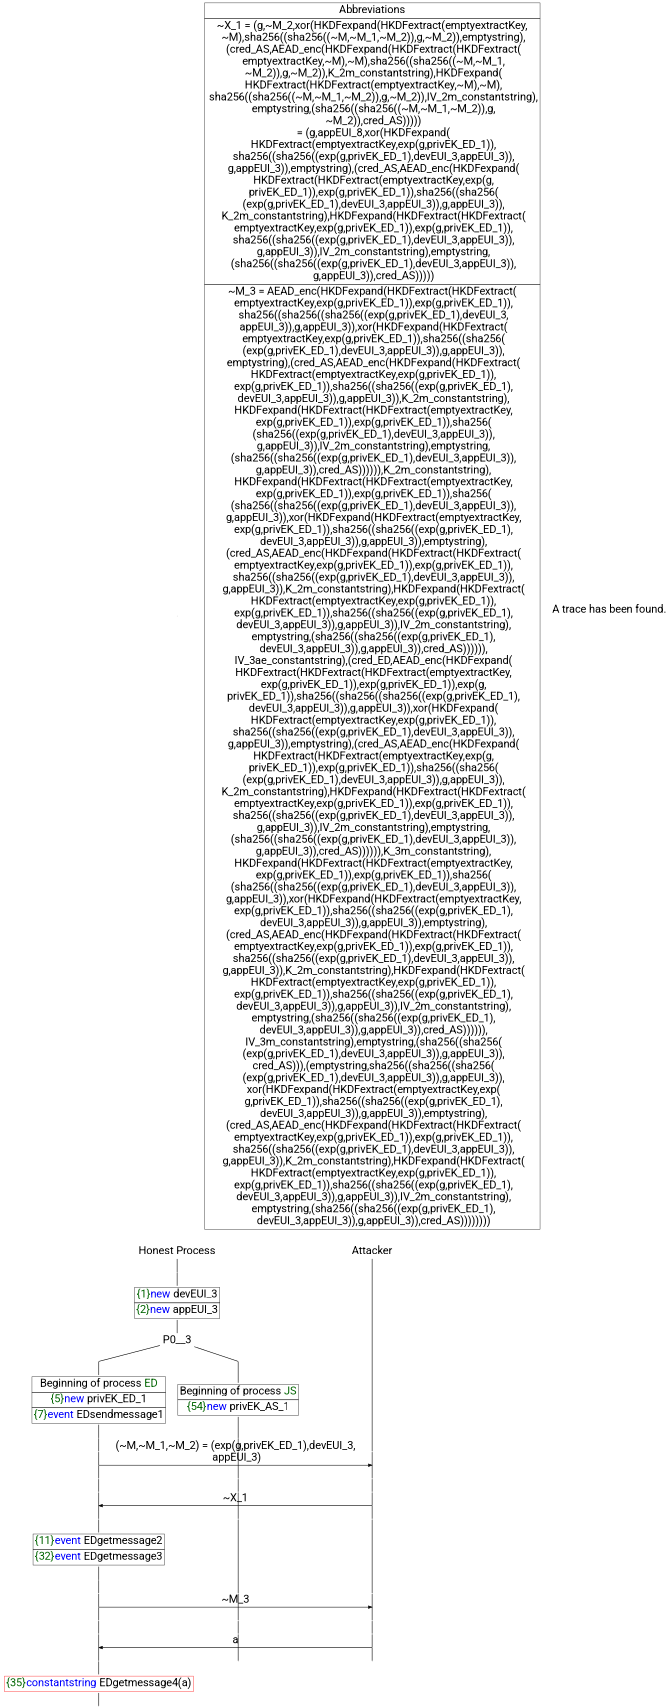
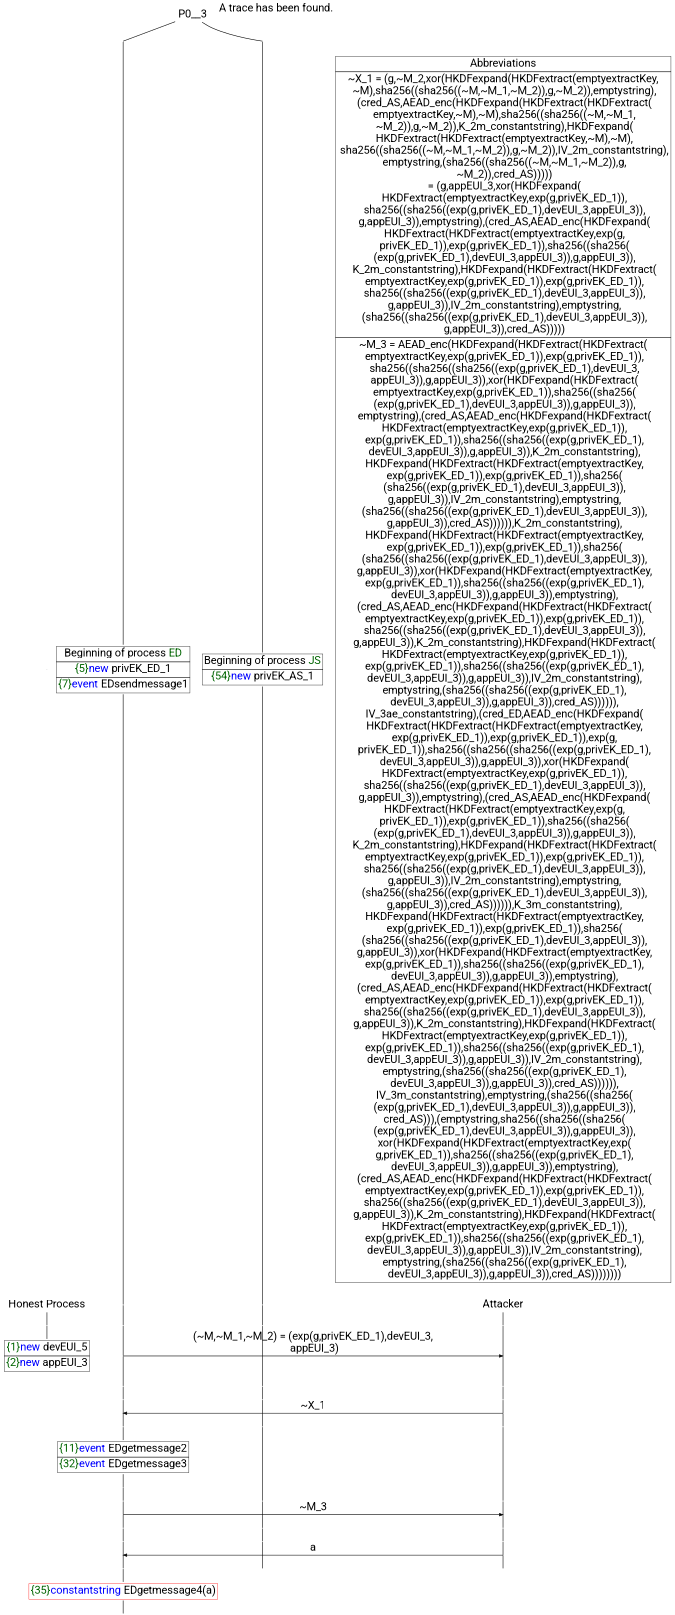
  digraph {
    fontname=Roboto
    ordering=out
    node [fontname=Roboto fontsize=30 shape=point]
    edge [arrowhead=none fontname=Roboto fontsize=30 penwidth=1.6 weight=100]
    n1 [height=0 label="Honest Process" shape=plaintext width=0]
    n2 [height=0 label=Attacker shape=plaintext width=0]
    P0_1__3 [height=0 width=0]
    P0_0__3 [height=0 width=0]
    P0_1__6 [height=0 width=0]
    P0_0__6 [height=0 width=0]
    P__1 [height=0 width=0]
    P0_1__7 [height=0 width=0]
    P__2 [height=0 width=0]
    P0_1__8 [height=0 width=0]
    P0_0__7 [height=0 width=0]
    P__3 [height=0 width=0]
    P0_1__9 [height=0 width=0]
    P0_0__8 [height=0 width=0]
    P__4 [height=0 width=0]
    P0_1__10 [height=0 width=0]
    P__5 [height=0 width=0]
    P0_1__11 [height=0 width=0]
    P0_0__9 [height=0 width=0]
    P__6 [height=0 width=0]
    P0_1__14 [height=0 width=0]
    P0_0__10 [height=0 width=0]
    P__7 [height=0 width=0]
    P0_1__15 [height=0 width=0]
    P__8 [height=0 width=0]
    P0_1__16 [height=0 width=0]
    P0_0__11 [height=0 width=0]
    P__9 [height=0 width=0]
    P0_1__17 [height=0 width=0]
    P0_0__12 [height=0 width=0]
    P__10 [height=0 width=0]
    P0_1__18 [height=0 width=0]
    P__11 [height=0 width=0]
    P0_1__19 [height=0 width=0]
    P0_0__13 [height=0 width=0]
    P__12 [height=0 width=0]
    P0__1 [height=0 width=0]
    n38 [height=0 label=<<TABLE BORDER="0" CELLBORDER="1" CELLSPACING="0" CELLPADDING="4"> <TR><TD>Beginning of process <FONT COLOR="darkgreen">ED</FONT></TD></TR><TR><TD><FONT COLOR="darkgreen">{5}</FONT><FONT COLOR="blue">new </FONT>privEK_ED_1</TD></TR><TR><TD><FONT COLOR="darkgreen">{7}</FONT><FONT COLOR="blue">event</FONT> EDsendmessage1</TD></TR></TABLE>> shape=plaintext width=0]
    n39 [height=0 label=<<TABLE BORDER="0" CELLBORDER="1" CELLSPACING="0" CELLPADDING="4"> <TR><TD>Beginning of process <FONT COLOR="darkgreen">JS</FONT></TD></TR><TR><TD><FONT COLOR="darkgreen">{54}</FONT><FONT COLOR="blue">new </FONT>privEK_AS_1</TD></TR></TABLE>> shape=plaintext width=0]
    n40 [height=0 label=<<TABLE BORDER="0" CELLBORDER="1" CELLSPACING="0" CELLPADDING="4"> <TR><TD><FONT COLOR="darkgreen">{11}</FONT><FONT COLOR="blue">event</FONT> EDgetmessage2</TD></TR><TR><TD><FONT COLOR="darkgreen">{32}</FONT><FONT COLOR="blue">event</FONT> EDgetmessage3</TD></TR></TABLE>> shape=plaintext width=0]
    n41 [color=red height=0 label=<<TABLE BORDER="0" CELLBORDER="1" CELLSPACING="0" CELLPADDING="4"> <TR><TD><FONT COLOR="darkgreen">{35}</FONT><FONT COLOR="blue">constantstring</FONT> EDgetmessage4(a)</TD></TR></TABLE>> shape=plaintext width=0]
    Trace [height=0 width=0]
    n43 [height=0 label=<A trace has been found.<br/> > shape=plaintext width=0]
-   n44 [height=0 label=<<TABLE BORDER="0" CELLBORDER="1" CELLSPACING="0" CELLPADDING="4"> <TR><TD><FONT COLOR="darkgreen">{1}</FONT><FONT COLOR="blue">new </FONT>devEUI_3</TD></TR><TR><TD><FONT COLOR="darkgreen">{2}</FONT><FONT COLOR="blue">new </FONT>appEUI_3</TD></TR></TABLE>> shape=plaintext width=0]
+   n44 [height=0 label=<<TABLE BORDER="0" CELLBORDER="1" CELLSPACING="0" CELLPADDING="4"> <TR><TD><FONT COLOR="darkgreen">{1}</FONT><FONT COLOR="blue">new </FONT>devEUI_5</TD></TR><TR><TD><FONT COLOR="darkgreen">{2}</FONT><FONT COLOR="blue">new </FONT>appEUI_3</TD></TR></TABLE>> shape=plaintext width=0]
    P0__3 [fixedsize=false height=0 shape=none width=0]
    P0_1__5 [height=0 width=0]
    P0_0__5 [height=0 width=0]
    P0_1__13 [height=0 width=0]
    P0_1__21 [height=0 width=0]
-   n50 [height=0 label=<<TABLE BORDER="0" CELLBORDER="1" CELLSPACING="0" CELLPADDING="4"><TR> <TD> Abbreviations </TD></TR><TR><TD>~X_1 = (g,~M_2,xor(HKDFexpand(HKDFextract(emptyextractKey,<br/> ~M),sha256((sha256((~M,~M_1,~M_2)),g,~M_2)),emptystring),<br/> (cred_AS,AEAD_enc(HKDFexpand(HKDFextract(HKDFextract(<br/> emptyextractKey,~M),~M),sha256((sha256((~M,~M_1,<br/> ~M_2)),g,~M_2)),K_2m_constantstring),HKDFexpand(<br/> HKDFextract(HKDFextract(emptyextractKey,~M),~M),<br/> sha256((sha256((~M,~M_1,~M_2)),g,~M_2)),IV_2m_constantstring),<br/> emptystring,(sha256((sha256((~M,~M_1,~M_2)),g,<br/> ~M_2)),cred_AS)))))<br/> = (g,appEUI_8,xor(HKDFexpand(<br/> HKDFextract(emptyextractKey,exp(g,privEK_ED_1)),<br/> sha256((sha256((exp(g,privEK_ED_1),devEUI_3,appEUI_3)),<br/> g,appEUI_3)),emptystring),(cred_AS,AEAD_enc(HKDFexpand(<br/> HKDFextract(HKDFextract(emptyextractKey,exp(g,<br/> privEK_ED_1)),exp(g,privEK_ED_1)),sha256((sha256(<br/> (exp(g,privEK_ED_1),devEUI_3,appEUI_3)),g,appEUI_3)),<br/> K_2m_constantstring),HKDFexpand(HKDFextract(HKDFextract(<br/> emptyextractKey,exp(g,privEK_ED_1)),exp(g,privEK_ED_1)),<br/> sha256((sha256((exp(g,privEK_ED_1),devEUI_3,appEUI_3)),<br/> g,appEUI_3)),IV_2m_constantstring),emptystring,<br/> (sha256((sha256((exp(g,privEK_ED_1),devEUI_3,appEUI_3)),<br/> g,appEUI_3)),cred_AS)))))</TD></TR><TR><TD>~M_3 = AEAD_enc(HKDFexpand(HKDFextract(HKDFextract(<br/> emptyextractKey,exp(g,privEK_ED_1)),exp(g,privEK_ED_1)),<br/> sha256((sha256((sha256((exp(g,privEK_ED_1),devEUI_3,<br/> appEUI_3)),g,appEUI_3)),xor(HKDFexpand(HKDFextract(<br/> emptyextractKey,exp(g,privEK_ED_1)),sha256((sha256(<br/> (exp(g,privEK_ED_1),devEUI_3,appEUI_3)),g,appEUI_3)),<br/> emptystring),(cred_AS,AEAD_enc(HKDFexpand(HKDFextract(<br/> HKDFextract(emptyextractKey,exp(g,privEK_ED_1)),<br/> exp(g,privEK_ED_1)),sha256((sha256((exp(g,privEK_ED_1),<br/> devEUI_3,appEUI_3)),g,appEUI_3)),K_2m_constantstring),<br/> HKDFexpand(HKDFextract(HKDFextract(emptyextractKey,<br/> exp(g,privEK_ED_1)),exp(g,privEK_ED_1)),sha256(<br/> (sha256((exp(g,privEK_ED_1),devEUI_3,appEUI_3)),<br/> g,appEUI_3)),IV_2m_constantstring),emptystring,<br/> (sha256((sha256((exp(g,privEK_ED_1),devEUI_3,appEUI_3)),<br/> g,appEUI_3)),cred_AS)))))),K_2m_constantstring),<br/> HKDFexpand(HKDFextract(HKDFextract(emptyextractKey,<br/> exp(g,privEK_ED_1)),exp(g,privEK_ED_1)),sha256(<br/> (sha256((sha256((exp(g,privEK_ED_1),devEUI_3,appEUI_3)),<br/> g,appEUI_3)),xor(HKDFexpand(HKDFextract(emptyextractKey,<br/> exp(g,privEK_ED_1)),sha256((sha256((exp(g,privEK_ED_1),<br/> devEUI_3,appEUI_3)),g,appEUI_3)),emptystring),<br/> (cred_AS,AEAD_enc(HKDFexpand(HKDFextract(HKDFextract(<br/> emptyextractKey,exp(g,privEK_ED_1)),exp(g,privEK_ED_1)),<br/> sha256((sha256((exp(g,privEK_ED_1),devEUI_3,appEUI_3)),<br/> g,appEUI_3)),K_2m_constantstring),HKDFexpand(HKDFextract(<br/> HKDFextract(emptyextractKey,exp(g,privEK_ED_1)),<br/> exp(g,privEK_ED_1)),sha256((sha256((exp(g,privEK_ED_1),<br/> devEUI_3,appEUI_3)),g,appEUI_3)),IV_2m_constantstring),<br/> emptystring,(sha256((sha256((exp(g,privEK_ED_1),<br/> devEUI_3,appEUI_3)),g,appEUI_3)),cred_AS)))))),<br/> IV_3ae_constantstring),(cred_ED,AEAD_enc(HKDFexpand(<br/> HKDFextract(HKDFextract(HKDFextract(emptyextractKey,<br/> exp(g,privEK_ED_1)),exp(g,privEK_ED_1)),exp(g,<br/> privEK_ED_1)),sha256((sha256((sha256((exp(g,privEK_ED_1),<br/> devEUI_3,appEUI_3)),g,appEUI_3)),xor(HKDFexpand(<br/> HKDFextract(emptyextractKey,exp(g,privEK_ED_1)),<br/> sha256((sha256((exp(g,privEK_ED_1),devEUI_3,appEUI_3)),<br/> g,appEUI_3)),emptystring),(cred_AS,AEAD_enc(HKDFexpand(<br/> HKDFextract(HKDFextract(emptyextractKey,exp(g,<br/> privEK_ED_1)),exp(g,privEK_ED_1)),sha256((sha256(<br/> (exp(g,privEK_ED_1),devEUI_3,appEUI_3)),g,appEUI_3)),<br/> K_2m_constantstring),HKDFexpand(HKDFextract(HKDFextract(<br/> emptyextractKey,exp(g,privEK_ED_1)),exp(g,privEK_ED_1)),<br/> sha256((sha256((exp(g,privEK_ED_1),devEUI_3,appEUI_3)),<br/> g,appEUI_3)),IV_2m_constantstring),emptystring,<br/> (sha256((sha256((exp(g,privEK_ED_1),devEUI_3,appEUI_3)),<br/> g,appEUI_3)),cred_AS)))))),K_3m_constantstring),<br/> HKDFexpand(HKDFextract(HKDFextract(emptyextractKey,<br/> exp(g,privEK_ED_1)),exp(g,privEK_ED_1)),sha256(<br/> (sha256((sha256((exp(g,privEK_ED_1),devEUI_3,appEUI_3)),<br/> g,appEUI_3)),xor(HKDFexpand(HKDFextract(emptyextractKey,<br/> exp(g,privEK_ED_1)),sha256((sha256((exp(g,privEK_ED_1),<br/> devEUI_3,appEUI_3)),g,appEUI_3)),emptystring),<br/> (cred_AS,AEAD_enc(HKDFexpand(HKDFextract(HKDFextract(<br/> emptyextractKey,exp(g,privEK_ED_1)),exp(g,privEK_ED_1)),<br/> sha256((sha256((exp(g,privEK_ED_1),devEUI_3,appEUI_3)),<br/> g,appEUI_3)),K_2m_constantstring),HKDFexpand(HKDFextract(<br/> HKDFextract(emptyextractKey,exp(g,privEK_ED_1)),<br/> exp(g,privEK_ED_1)),sha256((sha256((exp(g,privEK_ED_1),<br/> devEUI_3,appEUI_3)),g,appEUI_3)),IV_2m_constantstring),<br/> emptystring,(sha256((sha256((exp(g,privEK_ED_1),<br/> devEUI_3,appEUI_3)),g,appEUI_3)),cred_AS)))))),<br/> IV_3m_constantstring),emptystring,(sha256((sha256(<br/> (exp(g,privEK_ED_1),devEUI_3,appEUI_3)),g,appEUI_3)),<br/> cred_AS))),(emptystring,sha256((sha256((sha256(<br/> (exp(g,privEK_ED_1),devEUI_3,appEUI_3)),g,appEUI_3)),<br/> xor(HKDFexpand(HKDFextract(emptyextractKey,exp(<br/> g,privEK_ED_1)),sha256((sha256((exp(g,privEK_ED_1),<br/> devEUI_3,appEUI_3)),g,appEUI_3)),emptystring),<br/> (cred_AS,AEAD_enc(HKDFexpand(HKDFextract(HKDFextract(<br/> emptyextractKey,exp(g,privEK_ED_1)),exp(g,privEK_ED_1)),<br/> sha256((sha256((exp(g,privEK_ED_1),devEUI_3,appEUI_3)),<br/> g,appEUI_3)),K_2m_constantstring),HKDFexpand(HKDFextract(<br/> HKDFextract(emptyextractKey,exp(g,privEK_ED_1)),<br/> exp(g,privEK_ED_1)),sha256((sha256((exp(g,privEK_ED_1),<br/> devEUI_3,appEUI_3)),g,appEUI_3)),IV_2m_constantstring),<br/> emptystring,(sha256((sha256((exp(g,privEK_ED_1),<br/> devEUI_3,appEUI_3)),g,appEUI_3)),cred_AS))))))))</TD></TR></TABLE>> shape=plaintext width=0]
+   n50 [height=0 label=<<TABLE BORDER="0" CELLBORDER="1" CELLSPACING="0" CELLPADDING="4"><TR> <TD> Abbreviations </TD></TR><TR><TD>~X_1 = (g,~M_2,xor(HKDFexpand(HKDFextract(emptyextractKey,<br/> ~M),sha256((sha256((~M,~M_1,~M_2)),g,~M_2)),emptystring),<br/> (cred_AS,AEAD_enc(HKDFexpand(HKDFextract(HKDFextract(<br/> emptyextractKey,~M),~M),sha256((sha256((~M,~M_1,<br/> ~M_2)),g,~M_2)),K_2m_constantstring),HKDFexpand(<br/> HKDFextract(HKDFextract(emptyextractKey,~M),~M),<br/> sha256((sha256((~M,~M_1,~M_2)),g,~M_2)),IV_2m_constantstring),<br/> emptystring,(sha256((sha256((~M,~M_1,~M_2)),g,<br/> ~M_2)),cred_AS)))))<br/> = (g,appEUI_3,xor(HKDFexpand(<br/> HKDFextract(emptyextractKey,exp(g,privEK_ED_1)),<br/> sha256((sha256((exp(g,privEK_ED_1),devEUI_3,appEUI_3)),<br/> g,appEUI_3)),emptystring),(cred_AS,AEAD_enc(HKDFexpand(<br/> HKDFextract(HKDFextract(emptyextractKey,exp(g,<br/> privEK_ED_1)),exp(g,privEK_ED_1)),sha256((sha256(<br/> (exp(g,privEK_ED_1),devEUI_3,appEUI_3)),g,appEUI_3)),<br/> K_2m_constantstring),HKDFexpand(HKDFextract(HKDFextract(<br/> emptyextractKey,exp(g,privEK_ED_1)),exp(g,privEK_ED_1)),<br/> sha256((sha256((exp(g,privEK_ED_1),devEUI_3,appEUI_3)),<br/> g,appEUI_3)),IV_2m_constantstring),emptystring,<br/> (sha256((sha256((exp(g,privEK_ED_1),devEUI_3,appEUI_3)),<br/> g,appEUI_3)),cred_AS)))))</TD></TR><TR><TD>~M_3 = AEAD_enc(HKDFexpand(HKDFextract(HKDFextract(<br/> emptyextractKey,exp(g,privEK_ED_1)),exp(g,privEK_ED_1)),<br/> sha256((sha256((sha256((exp(g,privEK_ED_1),devEUI_3,<br/> appEUI_3)),g,appEUI_3)),xor(HKDFexpand(HKDFextract(<br/> emptyextractKey,exp(g,privEK_ED_1)),sha256((sha256(<br/> (exp(g,privEK_ED_1),devEUI_3,appEUI_3)),g,appEUI_3)),<br/> emptystring),(cred_AS,AEAD_enc(HKDFexpand(HKDFextract(<br/> HKDFextract(emptyextractKey,exp(g,privEK_ED_1)),<br/> exp(g,privEK_ED_1)),sha256((sha256((exp(g,privEK_ED_1),<br/> devEUI_3,appEUI_3)),g,appEUI_3)),K_2m_constantstring),<br/> HKDFexpand(HKDFextract(HKDFextract(emptyextractKey,<br/> exp(g,privEK_ED_1)),exp(g,privEK_ED_1)),sha256(<br/> (sha256((exp(g,privEK_ED_1),devEUI_3,appEUI_3)),<br/> g,appEUI_3)),IV_2m_constantstring),emptystring,<br/> (sha256((sha256((exp(g,privEK_ED_1),devEUI_3,appEUI_3)),<br/> g,appEUI_3)),cred_AS)))))),K_2m_constantstring),<br/> HKDFexpand(HKDFextract(HKDFextract(emptyextractKey,<br/> exp(g,privEK_ED_1)),exp(g,privEK_ED_1)),sha256(<br/> (sha256((sha256((exp(g,privEK_ED_1),devEUI_3,appEUI_3)),<br/> g,appEUI_3)),xor(HKDFexpand(HKDFextract(emptyextractKey,<br/> exp(g,privEK_ED_1)),sha256((sha256((exp(g,privEK_ED_1),<br/> devEUI_3,appEUI_3)),g,appEUI_3)),emptystring),<br/> (cred_AS,AEAD_enc(HKDFexpand(HKDFextract(HKDFextract(<br/> emptyextractKey,exp(g,privEK_ED_1)),exp(g,privEK_ED_1)),<br/> sha256((sha256((exp(g,privEK_ED_1),devEUI_3,appEUI_3)),<br/> g,appEUI_3)),K_2m_constantstring),HKDFexpand(HKDFextract(<br/> HKDFextract(emptyextractKey,exp(g,privEK_ED_1)),<br/> exp(g,privEK_ED_1)),sha256((sha256((exp(g,privEK_ED_1),<br/> devEUI_3,appEUI_3)),g,appEUI_3)),IV_2m_constantstring),<br/> emptystring,(sha256((sha256((exp(g,privEK_ED_1),<br/> devEUI_3,appEUI_3)),g,appEUI_3)),cred_AS)))))),<br/> IV_3ae_constantstring),(cred_ED,AEAD_enc(HKDFexpand(<br/> HKDFextract(HKDFextract(HKDFextract(emptyextractKey,<br/> exp(g,privEK_ED_1)),exp(g,privEK_ED_1)),exp(g,<br/> privEK_ED_1)),sha256((sha256((sha256((exp(g,privEK_ED_1),<br/> devEUI_3,appEUI_3)),g,appEUI_3)),xor(HKDFexpand(<br/> HKDFextract(emptyextractKey,exp(g,privEK_ED_1)),<br/> sha256((sha256((exp(g,privEK_ED_1),devEUI_3,appEUI_3)),<br/> g,appEUI_3)),emptystring),(cred_AS,AEAD_enc(HKDFexpand(<br/> HKDFextract(HKDFextract(emptyextractKey,exp(g,<br/> privEK_ED_1)),exp(g,privEK_ED_1)),sha256((sha256(<br/> (exp(g,privEK_ED_1),devEUI_3,appEUI_3)),g,appEUI_3)),<br/> K_2m_constantstring),HKDFexpand(HKDFextract(HKDFextract(<br/> emptyextractKey,exp(g,privEK_ED_1)),exp(g,privEK_ED_1)),<br/> sha256((sha256((exp(g,privEK_ED_1),devEUI_3,appEUI_3)),<br/> g,appEUI_3)),IV_2m_constantstring),emptystring,<br/> (sha256((sha256((exp(g,privEK_ED_1),devEUI_3,appEUI_3)),<br/> g,appEUI_3)),cred_AS)))))),K_3m_constantstring),<br/> HKDFexpand(HKDFextract(HKDFextract(emptyextractKey,<br/> exp(g,privEK_ED_1)),exp(g,privEK_ED_1)),sha256(<br/> (sha256((sha256((exp(g,privEK_ED_1),devEUI_3,appEUI_3)),<br/> g,appEUI_3)),xor(HKDFexpand(HKDFextract(emptyextractKey,<br/> exp(g,privEK_ED_1)),sha256((sha256((exp(g,privEK_ED_1),<br/> devEUI_3,appEUI_3)),g,appEUI_3)),emptystring),<br/> (cred_AS,AEAD_enc(HKDFexpand(HKDFextract(HKDFextract(<br/> emptyextractKey,exp(g,privEK_ED_1)),exp(g,privEK_ED_1)),<br/> sha256((sha256((exp(g,privEK_ED_1),devEUI_3,appEUI_3)),<br/> g,appEUI_3)),K_2m_constantstring),HKDFexpand(HKDFextract(<br/> HKDFextract(emptyextractKey,exp(g,privEK_ED_1)),<br/> exp(g,privEK_ED_1)),sha256((sha256((exp(g,privEK_ED_1),<br/> devEUI_3,appEUI_3)),g,appEUI_3)),IV_2m_constantstring),<br/> emptystring,(sha256((sha256((exp(g,privEK_ED_1),<br/> devEUI_3,appEUI_3)),g,appEUI_3)),cred_AS)))))),<br/> IV_3m_constantstring),emptystring,(sha256((sha256(<br/> (exp(g,privEK_ED_1),devEUI_3,appEUI_3)),g,appEUI_3)),<br/> cred_AS))),(emptystring,sha256((sha256((sha256(<br/> (exp(g,privEK_ED_1),devEUI_3,appEUI_3)),g,appEUI_3)),<br/> xor(HKDFexpand(HKDFextract(emptyextractKey,exp(<br/> g,privEK_ED_1)),sha256((sha256((exp(g,privEK_ED_1),<br/> devEUI_3,appEUI_3)),g,appEUI_3)),emptystring),<br/> (cred_AS,AEAD_enc(HKDFexpand(HKDFextract(HKDFextract(<br/> emptyextractKey,exp(g,privEK_ED_1)),exp(g,privEK_ED_1)),<br/> sha256((sha256((exp(g,privEK_ED_1),devEUI_3,appEUI_3)),<br/> g,appEUI_3)),K_2m_constantstring),HKDFexpand(HKDFextract(<br/> HKDFextract(emptyextractKey,exp(g,privEK_ED_1)),<br/> exp(g,privEK_ED_1)),sha256((sha256((exp(g,privEK_ED_1),<br/> devEUI_3,appEUI_3)),g,appEUI_3)),IV_2m_constantstring),<br/> emptystring,(sha256((sha256((exp(g,privEK_ED_1),<br/> devEUI_3,appEUI_3)),g,appEUI_3)),cred_AS))))))))</TD></TR></TABLE>> shape=plaintext width=0]
    subgraph sub_1 {
      rank=same
      n1
      n2
    }
    subgraph sub_2 {
      rank=same
      P0_1__3
      P0_0__3
    }
    subgraph sub_3 {
      rank=same
      P0_1__6
      P0_0__6
      P__1
    }
    subgraph sub_4 {
      rank=same
      P0_1__7
      P__2
    }
    subgraph sub_5 {
      rank=same
      P0_1__8
      P0_0__7
      P__3
    }
    subgraph sub_6 {
      rank=same
      P0_1__9
      P0_0__8
      P__4
    }
    subgraph sub_7 {
      rank=same
      P0_1__10
      P__5
    }
    subgraph sub_8 {
      rank=same
      P0_1__11
      P0_0__9
      P__6
    }
    subgraph sub_9 {
      rank=same
      P0_1__14
      P0_0__10
      P__7
    }
    subgraph sub_10 {
      rank=same
      P0_1__15
      P__8
    }
    subgraph sub_11 {
      rank=same
      P0_1__16
      P0_0__11
      P__9
    }
    subgraph sub_12 {
      rank=same
      P0_1__17
      P0_0__12
      P__10
    }
    subgraph sub_13 {
      rank=same
      P0_1__18
      P__11
    }
    subgraph sub_14 {
      rank=same
      P0_1__19
      P0_0__13
      P__12
    }
    n1 -> P0__1
    n2 -> P__1
    P0_1__3 -> n38
    P0_0__3 -> n39
    P0_1__6 -> P0_1__7
    P0_0__6 -> P0_0__7
    P__1 -> P__2
    P0_1__7 -> P__2 [arrowhead=normal label=<(~M,~M_1,~M_2) = (exp(g,privEK_ED_1),devEUI_3,<br/> appEUI_3)> weight=""]
    P0_1__7 -> P0_1__8
    P__2 -> P__3
    P0_1__8 -> P0_1__9
    P0_0__7 -> P0_0__8
    P__3 -> P__4
    P0_1__9 -> P0_1__10
    P0_0__8 -> P0_0__9
    P__4 -> P__5
    P0_1__10 -> P__5 [arrowhead=normal dir=back label=<~X_1> weight=""]
    P0_1__10 -> P0_1__11
    P__5 -> P__6
    P0_1__11 -> n40
    P0_0__9 -> P0_0__10
    P__6 -> P__7
    P0_1__14 -> P0_1__15
    P0_0__10 -> P0_0__11
    P__7 -> P__8
    P0_1__15 -> P__8 [arrowhead=normal label=<~M_3> weight=""]
    P0_1__15 -> P0_1__16
    P__8 -> P__9
    P0_1__16 -> P0_1__17
    P0_0__11 -> P0_0__12
    P__9 -> P__10
    P0_1__17 -> P0_1__18
    P0_0__12 -> P0_0__13
    P__10 -> P__11
    P0_1__18 -> P__11 [arrowhead=normal dir=back label=<a> weight=""]
    P0_1__18 -> P0_1__19
    P__11 -> P__12
    P0_1__19 -> n41
    P0__1 -> n44
    n38 -> P0_1__5
    n39 -> P0_0__5
    n40 -> P0_1__13
    n41 -> P0_1__21
    Trace -> n1 [style=invisible]
-   n44 -> P0__3
    P0__3 -> P0_1__3 [weight=""]
    P0__3 -> P0_0__3 [weight=""]
    P0_1__5 -> P0_1__6
    P0_0__5 -> P0_0__6
    P0_1__13 -> P0_1__14
    n50 -> n2 [style=invisible]
  }
